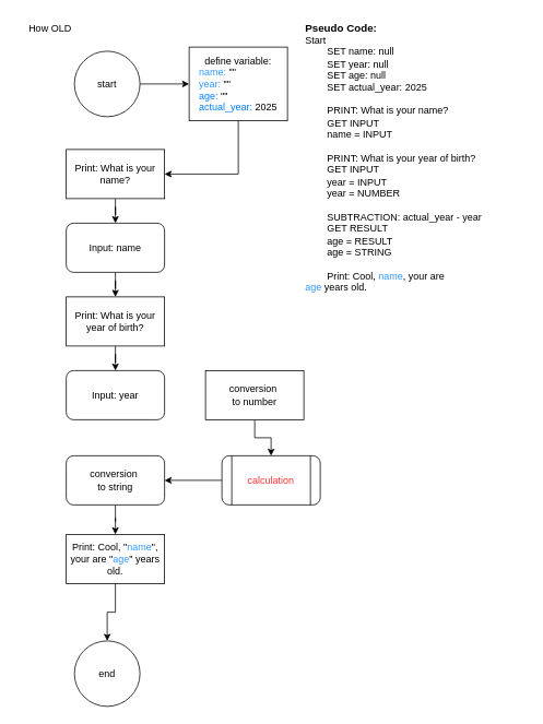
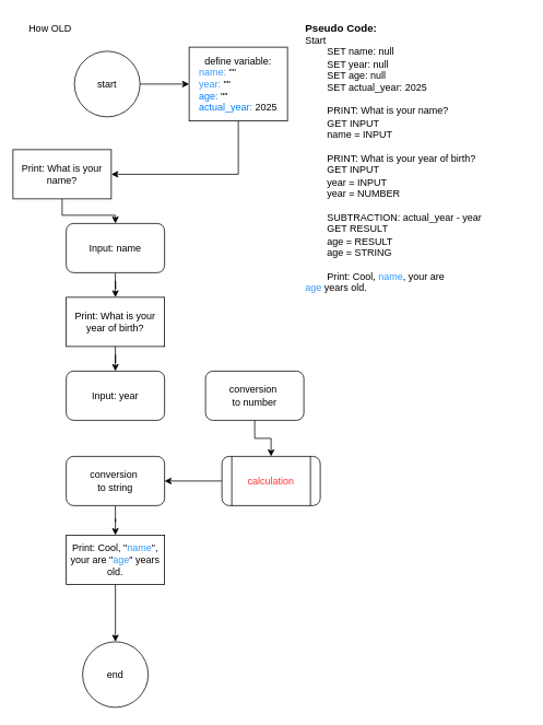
  <mxCell id="0" />
  <mxCell id="1" parent="0" />
  <mxCell id="2" value="" style="edgeStyle=orthogonalEdgeStyle;rounded=0;orthogonalLoop=1;jettySize=auto;html=1;" parent="1" source="3" target="16" edge="1"><mxGeometry relative="1" as="geometry" /></mxCell>
  <mxCell id="3" value="start" style="ellipse;whiteSpace=wrap;html=1;aspect=fixed;" parent="1" vertex="1"><mxGeometry x="90" y="62" width="80" height="80" as="geometry" /></mxCell>
  <mxCell id="4" value="How OLD" style="text;html=1;align=center;verticalAlign=middle;resizable=0;points=[];autosize=1;strokeColor=none;fillColor=none;" parent="1" vertex="1"><mxGeometry x="20" y="20" width="80" height="30" as="geometry" /></mxCell>
  <mxCell id="5" value="" style="edgeStyle=orthogonalEdgeStyle;rounded=0;orthogonalLoop=1;jettySize=auto;html=1;" parent="1" source="6" target="8" edge="1"><mxGeometry relative="1" as="geometry" /></mxCell>
- <mxCell id="6" value="Print: What is your name?" style="whiteSpace=wrap;html=1;" parent="1" vertex="1"><mxGeometry x="80" y="182" width="120" height="60" as="geometry" /></mxCell>
+ <mxCell id="6" value="Print: What is your name?" style="whiteSpace=wrap;html=1;" parent="1" vertex="1"><mxGeometry x="15" y="182" width="120" height="60" as="geometry" /></mxCell>
  <mxCell id="7" value="" style="edgeStyle=orthogonalEdgeStyle;rounded=0;orthogonalLoop=1;jettySize=auto;html=1;" parent="1" source="8" target="10" edge="1"><mxGeometry relative="1" as="geometry" /></mxCell>
  <mxCell id="8" value="Input: name" style="rounded=1;whiteSpace=wrap;html=1;" parent="1" vertex="1"><mxGeometry x="80" y="272" width="120" height="60" as="geometry" /></mxCell>
  <mxCell id="9" value="" style="edgeStyle=orthogonalEdgeStyle;rounded=0;orthogonalLoop=1;jettySize=auto;html=1;" parent="1" source="10" target="11" edge="1"><mxGeometry relative="1" as="geometry" /></mxCell>
  <mxCell id="10" value="Print: What is your year of birth?" style="rounded=0;whiteSpace=wrap;html=1;" parent="1" vertex="1"><mxGeometry x="80" y="362" width="120" height="60" as="geometry" /></mxCell>
  <mxCell id="11" value="Input: year" style="rounded=1;whiteSpace=wrap;html=1;" parent="1" vertex="1"><mxGeometry x="80" y="452" width="120" height="60" as="geometry" /></mxCell>
  <mxCell id="12" value="" style="edgeStyle=orthogonalEdgeStyle;rounded=0;orthogonalLoop=1;jettySize=auto;html=1;" edge="1" parent="1" source="13" target="23"><mxGeometry relative="1" as="geometry" /></mxCell>
  <mxCell id="13" value="&lt;font style=&quot;color: rgb(255, 51, 51);&quot;&gt;calculation&lt;/font&gt;" style="shape=process;whiteSpace=wrap;html=1;backgroundOutline=1;rounded=1;" parent="1" vertex="1"><mxGeometry x="270" y="556" width="120" height="60" as="geometry" /></mxCell>
  <mxCell id="14" value="" style="edgeStyle=orthogonalEdgeStyle;rounded=0;orthogonalLoop=1;jettySize=auto;html=1;" parent="1" source="15" target="18" edge="1"><mxGeometry relative="1" as="geometry" /></mxCell>
  <mxCell id="15" value="Print: Cool, &quot;&lt;span style=&quot;color: rgb(51, 153, 255); text-align: left;&quot;&gt;name&lt;/span&gt;&lt;span style=&quot;text-align: left; color: rgb(51, 153, 255);&quot;&gt;&lt;font style=&quot;color: rgb(51, 0, 0);&quot;&gt;&quot;&lt;/font&gt;&lt;/span&gt;, your are &quot;&lt;span style=&quot;color: rgb(51, 153, 255);&quot;&gt;age&lt;/span&gt;&lt;font style=&quot;color: rgb(51, 0, 0);&quot;&gt;&quot;&lt;/font&gt;&amp;nbsp;years old." style="rounded=0;whiteSpace=wrap;html=1;" parent="1" vertex="1"><mxGeometry x="80" y="652" width="120" height="60" as="geometry" /></mxCell>
  <mxCell id="16" value="&lt;span style=&quot;text-align: left;&quot;&gt;&lt;font&gt;define variable:&lt;/font&gt;&lt;/span&gt;&lt;div style=&quot;text-align: left;&quot;&gt;&lt;font&gt;&lt;font style=&quot;color: rgb(51, 153, 255);&quot;&gt;name:&lt;/font&gt;&amp;nbsp;&quot;&quot;&lt;/font&gt;&lt;/div&gt;&lt;div style=&quot;text-align: left;&quot;&gt;&lt;font&gt;&lt;font style=&quot;color: rgb(51, 153, 255);&quot;&gt;year:&lt;/font&gt;&amp;nbsp;&quot;&quot;&lt;br&gt;&lt;font style=&quot;color: rgb(0, 127, 255);&quot;&gt;age:&lt;/font&gt;&amp;nbsp;&quot;&quot;&lt;/font&gt;&lt;/div&gt;&lt;div style=&quot;text-align: left;&quot;&gt;&lt;font&gt;&lt;font style=&quot;color: rgb(0, 127, 255);&quot;&gt;actual_year:&lt;/font&gt; 2025&lt;/font&gt;&lt;/div&gt;" style="whiteSpace=wrap;html=1;" parent="1" vertex="1"><mxGeometry x="230" y="57" width="120" height="90" as="geometry" /></mxCell>
  <mxCell id="17" value="" style="endArrow=classic;html=1;rounded=0;entryX=1;entryY=0.5;entryDx=0;entryDy=0;exitX=0.5;exitY=1;exitDx=0;exitDy=0;" parent="1" source="16" target="6" edge="1"><mxGeometry width="50" height="50" relative="1" as="geometry"><mxPoint x="300" y="132" as="sourcePoint" /><mxPoint x="240" y="162" as="targetPoint" /><Array as="points"><mxPoint x="290" y="212" /></Array></mxGeometry></mxCell>
- <mxCell id="18" value="end" style="ellipse;whiteSpace=wrap;html=1;rounded=0;" parent="1" vertex="1"><mxGeometry x="90" y="782" width="80" height="80" as="geometry" /></mxCell>
+ <mxCell id="18" value="end" style="ellipse;whiteSpace=wrap;html=1;rounded=0;" parent="1" vertex="1"><mxGeometry x="100" y="782" width="80" height="80" as="geometry" /></mxCell>
  <mxCell id="19" value="&lt;b&gt;&lt;font style=&quot;font-size: 13px;&quot;&gt;Pseudo Code:&lt;/font&gt;&lt;/b&gt;&lt;div&gt;Start&lt;/div&gt;&lt;div&gt;&lt;span style=&quot;white-space: pre;&quot;&gt;&#09;&lt;/span&gt;SET name: null&lt;br&gt;&lt;/div&gt;&lt;div&gt;&lt;span style=&quot;white-space: pre;&quot;&gt;&#09;&lt;/span&gt;SET year: null&lt;br&gt;&lt;/div&gt;&lt;div&gt;&lt;span style=&quot;white-space: pre;&quot;&gt;&#09;&lt;/span&gt;SET age: null&lt;br&gt;&lt;/div&gt;&lt;div&gt;&lt;span style=&quot;white-space: pre;&quot;&gt;&#09;&lt;/span&gt;SET actual_year: 2025&lt;br&gt;&lt;/div&gt;&lt;div&gt;&lt;br&gt;&lt;/div&gt;&lt;div&gt;&lt;span style=&quot;white-space: pre;&quot;&gt;&#09;&lt;/span&gt;PRINT:&amp;nbsp;&lt;span style=&quot;text-align: center; text-wrap-mode: wrap; background-color: transparent; color: light-dark(rgb(0, 0, 0), rgb(255, 255, 255));&quot;&gt;What is your name?&lt;/span&gt;&lt;br&gt;&lt;/div&gt;&lt;div&gt;&lt;span style=&quot;text-align: center; text-wrap-mode: wrap; background-color: transparent; color: light-dark(rgb(0, 0, 0), rgb(255, 255, 255));&quot;&gt;&lt;span style=&quot;white-space: pre;&quot;&gt;&#09;&lt;/span&gt;GET INPUT&lt;br&gt;&lt;/span&gt;&lt;/div&gt;&lt;div&gt;&lt;span style=&quot;text-align: center; text-wrap-mode: wrap; background-color: transparent; color: light-dark(rgb(0, 0, 0), rgb(255, 255, 255));&quot;&gt;&lt;span style=&quot;white-space: pre;&quot;&gt;&#09;&lt;/span&gt;name = INPUT&lt;br&gt;&lt;/span&gt;&lt;/div&gt;&lt;div&gt;&lt;span style=&quot;text-align: center; text-wrap-mode: wrap; background-color: transparent; color: light-dark(rgb(0, 0, 0), rgb(255, 255, 255));&quot;&gt;&lt;span style=&quot;white-space: pre;&quot;&gt;&#09;&lt;/span&gt;&lt;br&gt;&lt;/span&gt;&lt;span style=&quot;background-color: transparent; color: light-dark(rgb(0, 0, 0), rgb(255, 255, 255));&quot;&gt;&lt;span style=&quot;white-space: pre;&quot;&gt;&#09;&lt;/span&gt;PRINT:&amp;nbsp;&lt;/span&gt;&lt;span style=&quot;text-align: center; text-wrap-mode: wrap; background-color: transparent; color: light-dark(rgb(0, 0, 0), rgb(255, 255, 255));&quot;&gt;What is your year of birth?&lt;/span&gt;&lt;/div&gt;&lt;div&gt;&lt;span style=&quot;text-align: center; text-wrap-mode: wrap; background-color: transparent; color: light-dark(rgb(0, 0, 0), rgb(255, 255, 255));&quot;&gt;&lt;span style=&quot;white-space: pre;&quot;&gt;&#09;&lt;/span&gt;GET INPUT&lt;br&gt;&lt;/span&gt;&lt;/div&gt;&lt;div&gt;&lt;span style=&quot;text-align: center; text-wrap-mode: wrap; background-color: transparent; color: light-dark(rgb(0, 0, 0), rgb(255, 255, 255));&quot;&gt;&lt;span style=&quot;white-space: pre;&quot;&gt;&#09;&lt;/span&gt;year = INPUT&lt;/span&gt;&lt;/div&gt;&lt;div&gt;&lt;span style=&quot;text-align: center; text-wrap-mode: wrap; background-color: transparent; color: light-dark(rgb(0, 0, 0), rgb(255, 255, 255));&quot;&gt;&lt;span style=&quot;white-space: pre;&quot;&gt;&#09;&lt;/span&gt;year = NUMBER&lt;br&gt;&lt;/span&gt;&lt;/div&gt;&lt;div&gt;&lt;span style=&quot;text-align: center; text-wrap-mode: wrap; background-color: transparent; color: light-dark(rgb(0, 0, 0), rgb(255, 255, 255));&quot;&gt;&lt;br&gt;&lt;/span&gt;&lt;/div&gt;&lt;div&gt;&lt;span style=&quot;text-align: center; text-wrap-mode: wrap; background-color: transparent; color: light-dark(rgb(0, 0, 0), rgb(255, 255, 255));&quot;&gt;&lt;span style=&quot;white-space: pre;&quot;&gt;&#09;&lt;/span&gt;SUBTRACTION:&amp;nbsp;&lt;/span&gt;&lt;span style=&quot;background-color: transparent; color: light-dark(rgb(0, 0, 0), rgb(255, 255, 255));&quot;&gt;actual_year -&amp;nbsp;&lt;/span&gt;&lt;span style=&quot;background-color: transparent; color: light-dark(rgb(0, 0, 0), rgb(255, 255, 255));&quot;&gt;year&lt;/span&gt;&lt;span style=&quot;text-align: center; text-wrap-mode: wrap; background-color: transparent; color: light-dark(rgb(0, 0, 0), rgb(255, 255, 255));&quot;&gt;&lt;br&gt;&lt;/span&gt;&lt;/div&gt;&lt;div&gt;&lt;span style=&quot;text-align: center; text-wrap-mode: wrap; background-color: transparent; color: light-dark(rgb(0, 0, 0), rgb(255, 255, 255));&quot;&gt;&lt;span style=&quot;white-space: pre;&quot;&gt;&#09;&lt;/span&gt;GET RESULT&lt;br&gt;&lt;/span&gt;&lt;/div&gt;&lt;div&gt;&lt;span style=&quot;text-align: center; text-wrap-mode: wrap; background-color: transparent; color: light-dark(rgb(0, 0, 0), rgb(255, 255, 255));&quot;&gt;&lt;span style=&quot;white-space: pre;&quot;&gt;&#09;&lt;/span&gt;age =&amp;nbsp;&lt;/span&gt;&lt;span style=&quot;text-align: center; text-wrap-mode: wrap; background-color: transparent; color: light-dark(rgb(0, 0, 0), rgb(255, 255, 255));&quot;&gt;RESULT&lt;/span&gt;&lt;/div&gt;&lt;div&gt;&lt;span style=&quot;text-align: center; text-wrap-mode: wrap; background-color: transparent; color: light-dark(rgb(0, 0, 0), rgb(255, 255, 255));&quot;&gt;&lt;span style=&quot;white-space: pre;&quot;&gt;&#09;&lt;/span&gt;age = STRING&lt;br&gt;&lt;/span&gt;&lt;/div&gt;&lt;div&gt;&lt;span style=&quot;background-color: transparent; color: light-dark(rgb(0, 0, 0), rgb(255, 255, 255)); text-align: center; white-space-collapse: preserve;&quot;&gt;&#09;&lt;/span&gt;&lt;span style=&quot;text-align: center; text-wrap-mode: wrap; background-color: transparent; color: light-dark(rgb(0, 0, 0), rgb(255, 255, 255));&quot;&gt;&lt;br&gt;&lt;/span&gt;&lt;/div&gt;&lt;div&gt;&lt;/div&gt;&lt;div&gt;&lt;span style=&quot;background-color: transparent; color: light-dark(rgb(0, 0, 0), rgb(255, 255, 255)); text-wrap-mode: wrap; text-align: center;&quot;&gt;&lt;span style=&quot;white-space: pre;&quot;&gt;&#09;&lt;/span&gt;Print: Cool, &lt;/span&gt;&lt;span style=&quot;background-color: transparent; text-wrap-mode: wrap; color: rgb(51, 153, 255);&quot;&gt;name&lt;/span&gt;&lt;span style=&quot;background-color: transparent; color: light-dark(rgb(0, 0, 0), rgb(255, 255, 255)); text-wrap-mode: wrap; text-align: center;&quot;&gt;, your are &lt;/span&gt;&lt;span style=&quot;background-color: transparent; text-wrap-mode: wrap; text-align: center; color: rgb(51, 153, 255);&quot;&gt;age&lt;/span&gt;&lt;span style=&quot;background-color: transparent; color: light-dark(rgb(0, 0, 0), rgb(255, 255, 255)); text-wrap-mode: wrap; text-align: center;&quot;&gt;&amp;nbsp;years old.&lt;/span&gt;&lt;/div&gt;" style="text;html=1;align=left;verticalAlign=middle;resizable=0;points=[];autosize=1;strokeColor=none;fillColor=none;" parent="1" vertex="1"><mxGeometry x="370" y="27" width="270" height="330" as="geometry" /></mxCell>
  <mxCell id="20" value="" style="edgeStyle=orthogonalEdgeStyle;rounded=0;orthogonalLoop=1;jettySize=auto;html=1;" edge="1" parent="1" source="21" target="13"><mxGeometry relative="1" as="geometry" /></mxCell>
- <mxCell id="21" value="conversion&amp;nbsp;&lt;div&gt;to number&lt;/div&gt;" style="whiteSpace=wrap;html=1;rounded=0;" vertex="1" parent="1"><mxGeometry x="250" y="452" width="120" height="60" as="geometry" /></mxCell>
+ <mxCell id="21" value="conversion&amp;nbsp;&lt;div&gt;to number&lt;/div&gt;" style="whiteSpace=wrap;html=1;rounded=1;" vertex="1" parent="1"><mxGeometry x="250" y="452" width="120" height="60" as="geometry" /></mxCell>
  <mxCell id="22" value="" style="edgeStyle=orthogonalEdgeStyle;rounded=0;orthogonalLoop=1;jettySize=auto;html=1;" edge="1" parent="1" source="23" target="15"><mxGeometry relative="1" as="geometry" /></mxCell>
  <mxCell id="23" value="conversion&amp;nbsp;&lt;div&gt;to string&lt;/div&gt;" style="whiteSpace=wrap;html=1;rounded=1;" vertex="1" parent="1"><mxGeometry x="80" y="556" width="120" height="60" as="geometry" /></mxCell>
